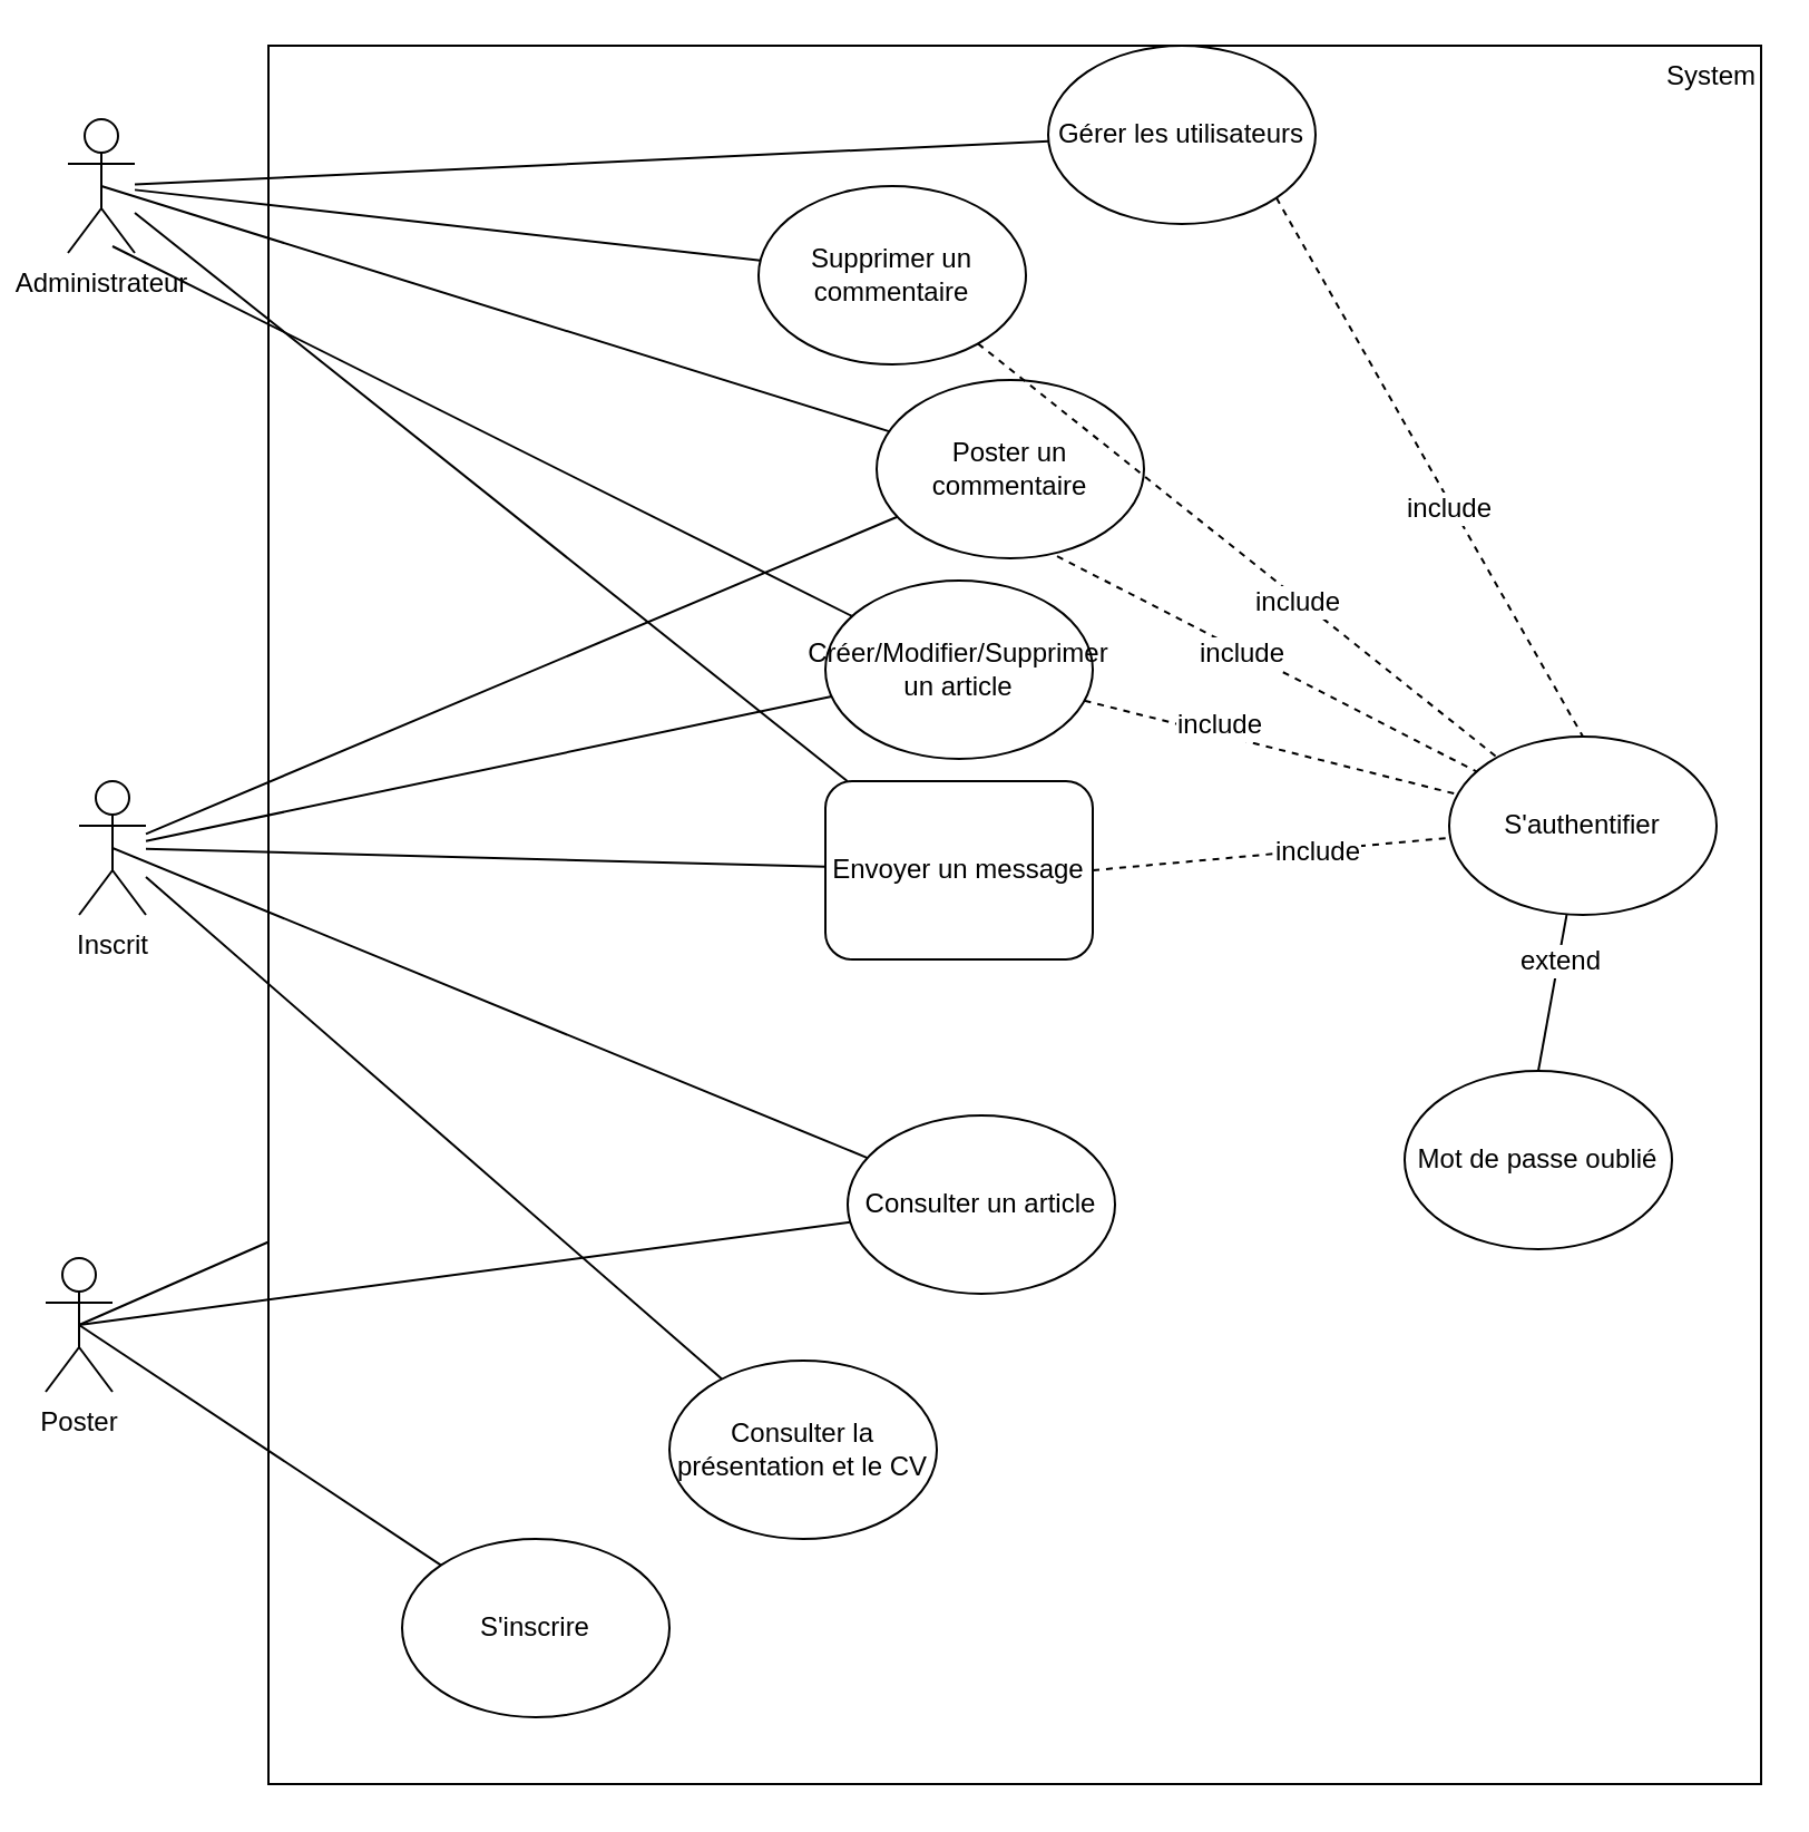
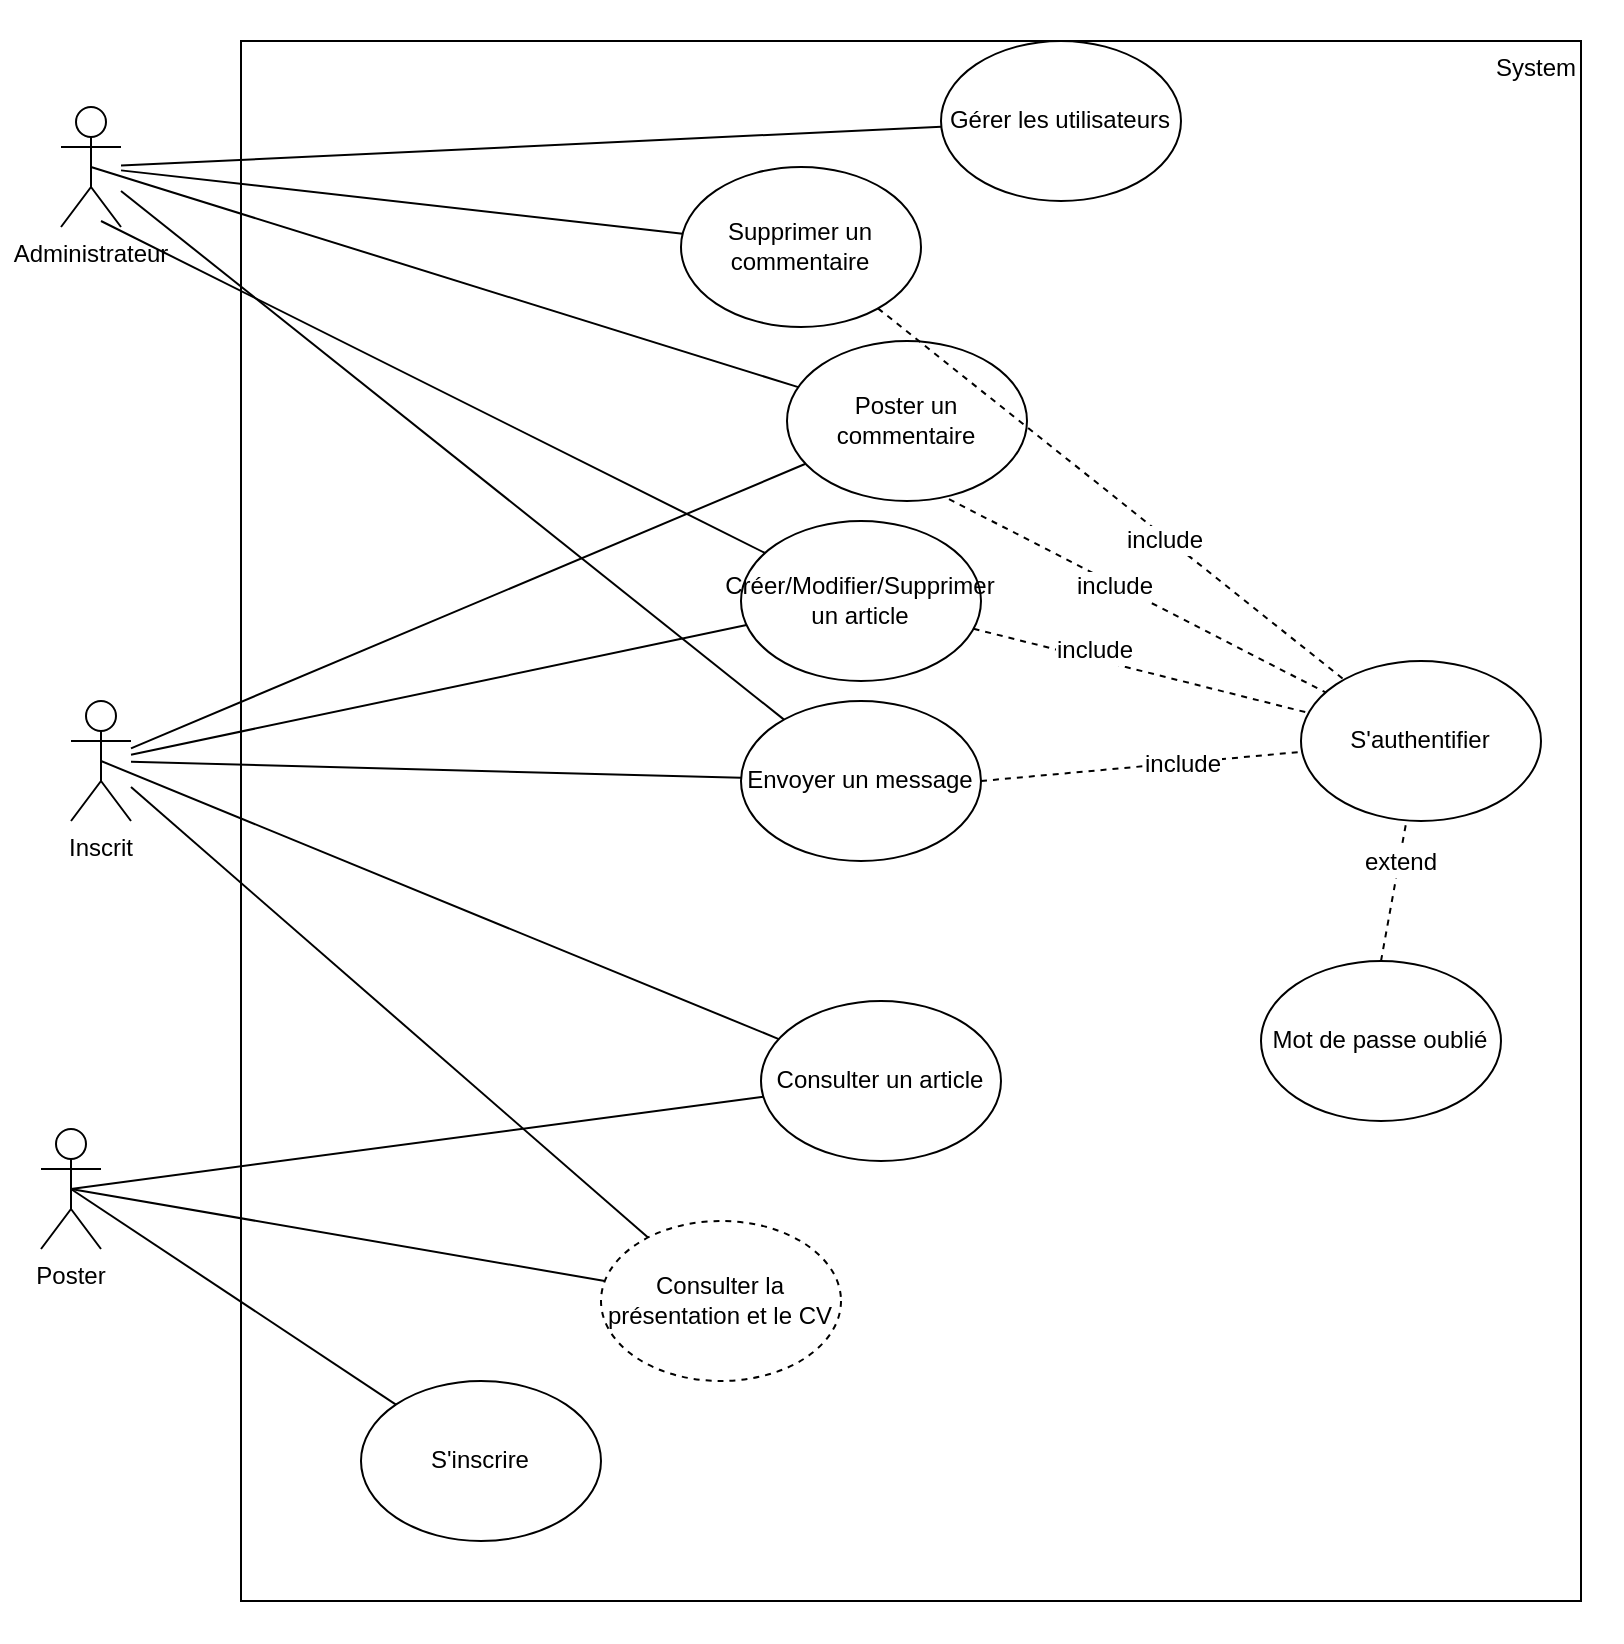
  <mxCell id="0" />
  <mxCell id="1" parent="0" />
  <mxCell id="2" value="&lt;div align=&quot;right&quot;&gt;System&lt;/div&gt;" style="rounded=0;whiteSpace=wrap;html=1;align=right;verticalAlign=top;" vertex="1" parent="1"><mxGeometry x="120" y="20" width="670" height="780" as="geometry" /></mxCell>
  <mxCell id="3" value="Administrateur" style="shape=umlActor;verticalLabelPosition=bottom;labelBackgroundColor=#ffffff;verticalAlign=top;html=1;outlineConnect=0;" vertex="1" parent="1"><mxGeometry x="30" y="53" width="30" height="60" as="geometry" /></mxCell>
  <mxCell id="4" value="Inscrit" style="shape=umlActor;verticalLabelPosition=bottom;labelBackgroundColor=#ffffff;verticalAlign=top;html=1;outlineConnect=0;" vertex="1" parent="1"><mxGeometry x="35" y="350" width="30" height="60" as="geometry" /></mxCell>
  <mxCell id="5" value="Poster" style="shape=umlActor;verticalLabelPosition=bottom;labelBackgroundColor=#ffffff;verticalAlign=top;html=1;outlineConnect=0;" vertex="1" parent="1"><mxGeometry x="20" y="564" width="30" height="60" as="geometry" /></mxCell>
  <mxCell id="6" value="Gérer les utilisateurs" style="ellipse;whiteSpace=wrap;html=1;" vertex="1" parent="1"><mxGeometry x="470" y="20" width="120" height="80" as="geometry" /></mxCell>
  <mxCell id="7" value="Supprimer un commentaire" style="ellipse;whiteSpace=wrap;html=1;" vertex="1" parent="1"><mxGeometry x="340" y="83" width="120" height="80" as="geometry" /></mxCell>
  <mxCell id="8" value="Créer/Modifier/Supprimer un article" style="ellipse;whiteSpace=wrap;html=1;" vertex="1" parent="1"><mxGeometry x="370" y="260" width="120" height="80" as="geometry" /></mxCell>
  <mxCell id="9" value="S'authentifier" style="ellipse;whiteSpace=wrap;html=1;" vertex="1" parent="1"><mxGeometry x="650" y="330" width="120" height="80" as="geometry" /></mxCell>
  <mxCell id="10" value="Poster un commentaire" style="ellipse;whiteSpace=wrap;html=1;" vertex="1" parent="1"><mxGeometry x="393" y="170" width="120" height="80" as="geometry" /></mxCell>
  <mxCell id="11" value="Consulter un article" style="ellipse;whiteSpace=wrap;html=1;" vertex="1" parent="1"><mxGeometry x="380" y="500" width="120" height="80" as="geometry" /></mxCell>
- <mxCell id="12" value="Envoyer un message" style="whiteSpace=wrap;html=1;rounded=1;" vertex="1" parent="1"><mxGeometry x="370" y="350" width="120" height="80" as="geometry" /></mxCell>
- <mxCell id="13" value="Consulter la présentation et le CV" style="ellipse;whiteSpace=wrap;html=1;" vertex="1" parent="1"><mxGeometry x="300" y="610" width="120" height="80" as="geometry" /></mxCell>
+ <mxCell id="12" value="Envoyer un message" style="ellipse;whiteSpace=wrap;html=1;" vertex="1" parent="1"><mxGeometry x="370" y="350" width="120" height="80" as="geometry" /></mxCell>
+ <mxCell id="13" value="Consulter la présentation et le CV" style="ellipse;whiteSpace=wrap;html=1;dashed=1;" vertex="1" parent="1"><mxGeometry x="300" y="610" width="120" height="80" as="geometry" /></mxCell>
  <mxCell id="14" value="S'inscrire" style="ellipse;whiteSpace=wrap;html=1;" vertex="1" parent="1"><mxGeometry x="180" y="690" width="120" height="80" as="geometry" /></mxCell>
  <mxCell id="15" value="" style="endArrow=none;html=1;" edge="1" parent="1" source="3" target="6"><mxGeometry width="50" height="50" relative="1" as="geometry"><mxPoint x="0" y="870" as="sourcePoint" /><mxPoint x="50" y="820" as="targetPoint" /></mxGeometry></mxCell>
  <mxCell id="16" value="" style="endArrow=none;html=1;" edge="1" parent="1" source="3" target="7"><mxGeometry width="50" height="50" relative="1" as="geometry"><mxPoint x="0" y="870" as="sourcePoint" /><mxPoint x="50" y="820" as="targetPoint" /></mxGeometry></mxCell>
  <mxCell id="17" value="" style="endArrow=none;html=1;" edge="1" parent="1" target="8"><mxGeometry width="50" height="50" relative="1" as="geometry"><mxPoint x="50" y="110" as="sourcePoint" /><mxPoint x="50" y="820" as="targetPoint" /></mxGeometry></mxCell>
  <mxCell id="18" value="" style="endArrow=none;html=1;" edge="1" parent="1" source="4" target="8"><mxGeometry width="50" height="50" relative="1" as="geometry"><mxPoint x="0" y="870" as="sourcePoint" /><mxPoint x="50" y="820" as="targetPoint" /></mxGeometry></mxCell>
  <mxCell id="19" value="" style="endArrow=none;html=1;" edge="1" parent="1" source="4" target="10"><mxGeometry width="50" height="50" relative="1" as="geometry"><mxPoint x="60" y="290" as="sourcePoint" /><mxPoint x="50" y="820" as="targetPoint" /></mxGeometry></mxCell>
  <mxCell id="20" value="" style="endArrow=none;html=1;exitX=0.5;exitY=0.5;exitDx=0;exitDy=0;exitPerimeter=0;" edge="1" parent="1" source="3" target="10"><mxGeometry width="50" height="50" relative="1" as="geometry"><mxPoint x="0" y="870" as="sourcePoint" /><mxPoint x="50" y="820" as="targetPoint" /></mxGeometry></mxCell>
  <mxCell id="21" value="" style="endArrow=none;html=1;exitX=0.5;exitY=0.5;exitDx=0;exitDy=0;exitPerimeter=0;" edge="1" parent="1" source="4" target="11"><mxGeometry width="50" height="50" relative="1" as="geometry"><mxPoint x="60" y="300" as="sourcePoint" /><mxPoint x="50" y="820" as="targetPoint" /></mxGeometry></mxCell>
  <mxCell id="22" value="" style="endArrow=none;html=1;" edge="1" parent="1" source="4" target="12"><mxGeometry width="50" height="50" relative="1" as="geometry"><mxPoint x="0" y="870" as="sourcePoint" /><mxPoint x="50" y="820" as="targetPoint" /></mxGeometry></mxCell>
  <mxCell id="23" value="" style="endArrow=none;html=1;" edge="1" parent="1" source="4" target="13"><mxGeometry width="50" height="50" relative="1" as="geometry"><mxPoint x="0" y="870" as="sourcePoint" /><mxPoint x="50" y="820" as="targetPoint" /></mxGeometry></mxCell>
  <mxCell id="24" value="" style="endArrow=none;html=1;exitX=0.5;exitY=0.5;exitDx=0;exitDy=0;exitPerimeter=0;" edge="1" parent="1" source="5" target="14"><mxGeometry width="50" height="50" relative="1" as="geometry"><mxPoint x="0" y="870" as="sourcePoint" /><mxPoint x="50" y="820" as="targetPoint" /></mxGeometry></mxCell>
- <mxCell id="25" value="" style="endArrow=none;html=1;exitX=0.5;exitY=0.5;exitDx=0;exitDy=0;exitPerimeter=0;" edge="1" parent="1" source="5" target="2"><mxGeometry width="50" height="50" relative="1" as="geometry"><mxPoint x="50" y="690" as="sourcePoint" /><mxPoint x="50" y="820" as="targetPoint" /></mxGeometry></mxCell>
+ <mxCell id="25" value="" style="endArrow=none;html=1;exitX=0.5;exitY=0.5;exitDx=0;exitDy=0;exitPerimeter=0;" edge="1" parent="1" source="5" target="13"><mxGeometry width="50" height="50" relative="1" as="geometry"><mxPoint x="50" y="690" as="sourcePoint" /><mxPoint x="50" y="820" as="targetPoint" /></mxGeometry></mxCell>
  <mxCell id="26" value="" style="endArrow=none;html=1;entryX=0.5;entryY=0.5;entryDx=0;entryDy=0;entryPerimeter=0;" edge="1" parent="1" source="11" target="5"><mxGeometry width="50" height="50" relative="1" as="geometry"><mxPoint x="0" y="870" as="sourcePoint" /><mxPoint x="50" y="820" as="targetPoint" /></mxGeometry></mxCell>
  <mxCell id="27" value="" style="endArrow=none;html=1;" edge="1" parent="1" source="12" target="3"><mxGeometry width="50" height="50" relative="1" as="geometry"><mxPoint x="0" y="870" as="sourcePoint" /><mxPoint x="50" y="820" as="targetPoint" /></mxGeometry></mxCell>
- <mxCell id="28" value="" style="endArrow=none;dashed=1;html=1;exitX=1;exitY=1;exitDx=0;exitDy=0;entryX=0.5;entryY=0;entryDx=0;entryDy=0;" edge="1" parent="1" source="6" target="9"><mxGeometry width="50" height="50" relative="1" as="geometry"><mxPoint x="0" y="870" as="sourcePoint" /><mxPoint x="50" y="820" as="targetPoint" /></mxGeometry></mxCell>
- <mxCell id="29" value="include" style="text;html=1;align=center;verticalAlign=middle;resizable=0;points=[];;labelBackgroundColor=#ffffff;" vertex="1" connectable="0" parent="28"><mxGeometry x="0.141" y="-2" relative="1" as="geometry"><mxPoint as="offset" /></mxGeometry></mxCell>
  <mxCell id="30" value="" style="endArrow=none;dashed=1;html=1;" edge="1" parent="1" source="7" target="9"><mxGeometry width="50" height="50" relative="1" as="geometry"><mxPoint x="0" y="870" as="sourcePoint" /><mxPoint x="50" y="820" as="targetPoint" /></mxGeometry></mxCell>
  <mxCell id="31" value="include" style="text;html=1;align=center;verticalAlign=middle;resizable=0;points=[];;labelBackgroundColor=#ffffff;" vertex="1" connectable="0" parent="30"><mxGeometry x="0.236" y="-1" relative="1" as="geometry"><mxPoint as="offset" /></mxGeometry></mxCell>
  <mxCell id="32" value="" style="endArrow=none;dashed=1;html=1;exitX=0.675;exitY=0.988;exitDx=0;exitDy=0;exitPerimeter=0;" edge="1" parent="1" source="10" target="9"><mxGeometry width="50" height="50" relative="1" as="geometry"><mxPoint x="0" y="870" as="sourcePoint" /><mxPoint x="50" y="820" as="targetPoint" /></mxGeometry></mxCell>
  <mxCell id="33" value="include" style="text;html=1;align=center;verticalAlign=middle;resizable=0;points=[];;labelBackgroundColor=#ffffff;direction=south;" vertex="1" connectable="0" parent="32"><mxGeometry x="-0.125" y="-1" relative="1" as="geometry"><mxPoint as="offset" /></mxGeometry></mxCell>
  <mxCell id="34" value="" style="endArrow=none;dashed=1;html=1;" edge="1" parent="1" source="8" target="9"><mxGeometry width="50" height="50" relative="1" as="geometry"><mxPoint x="0" y="870" as="sourcePoint" /><mxPoint x="50" y="820" as="targetPoint" /></mxGeometry></mxCell>
  <mxCell id="35" value="include" style="text;html=1;align=center;verticalAlign=middle;resizable=0;points=[];;labelBackgroundColor=#ffffff;" vertex="1" connectable="0" parent="34"><mxGeometry x="-0.298" y="4" relative="1" as="geometry"><mxPoint as="offset" /></mxGeometry></mxCell>
  <mxCell id="36" value="" style="endArrow=none;dashed=1;html=1;exitX=1;exitY=0.5;exitDx=0;exitDy=0;" edge="1" parent="1" source="12" target="9"><mxGeometry width="50" height="50" relative="1" as="geometry"><mxPoint x="0" y="870" as="sourcePoint" /><mxPoint x="50" y="820" as="targetPoint" /></mxGeometry></mxCell>
  <mxCell id="37" value="include" style="text;html=1;align=center;verticalAlign=middle;resizable=0;points=[];;labelBackgroundColor=#ffffff;" vertex="1" connectable="0" parent="36"><mxGeometry x="0.257" y="-1" relative="1" as="geometry"><mxPoint as="offset" /></mxGeometry></mxCell>
  <mxCell id="38" value="Mot de passe oublié" style="ellipse;whiteSpace=wrap;html=1;" vertex="1" parent="1"><mxGeometry x="630" y="480" width="120" height="80" as="geometry" /></mxCell>
- <mxCell id="39" value="" style="endArrow=none;dashed=0;html=1;exitX=0.5;exitY=0;exitDx=0;exitDy=0;" edge="1" parent="1" source="38" target="9"><mxGeometry width="50" height="50" relative="1" as="geometry"><mxPoint x="0" y="870" as="sourcePoint" /><mxPoint x="50" y="820" as="targetPoint" /></mxGeometry></mxCell>
+ <mxCell id="39" value="" style="endArrow=none;dashed=1;html=1;exitX=0.5;exitY=0;exitDx=0;exitDy=0;" edge="1" parent="1" source="38" target="9"><mxGeometry width="50" height="50" relative="1" as="geometry"><mxPoint x="0" y="870" as="sourcePoint" /><mxPoint x="50" y="820" as="targetPoint" /></mxGeometry></mxCell>
  <mxCell id="40" value="extend" style="text;html=1;align=center;verticalAlign=middle;resizable=0;points=[];;labelBackgroundColor=#ffffff;" vertex="1" connectable="0" parent="39"><mxGeometry x="0.4" y="-1" relative="1" as="geometry"><mxPoint as="offset" /></mxGeometry></mxCell>
